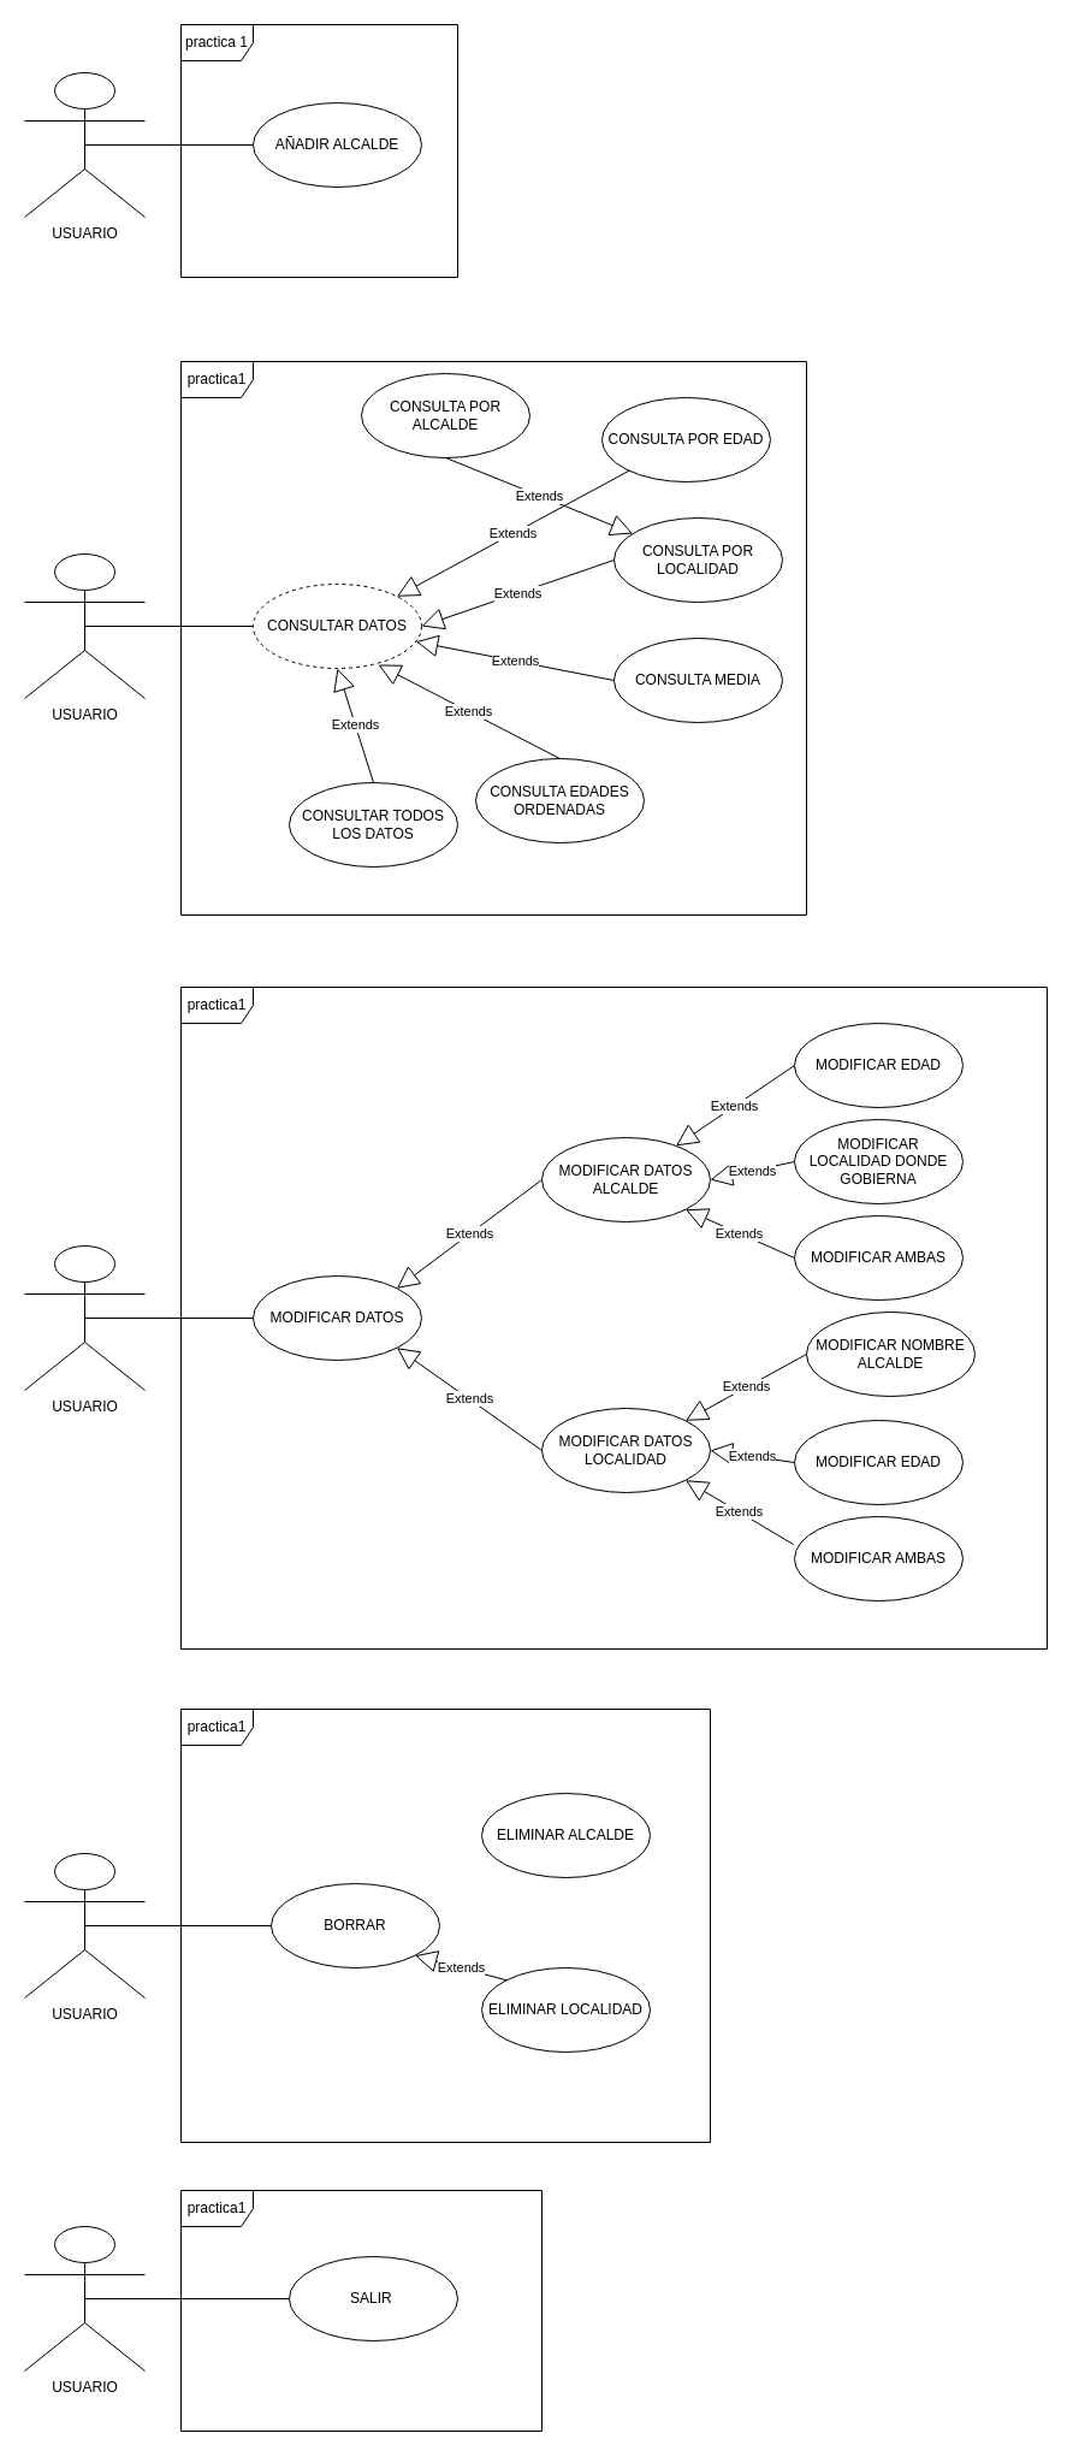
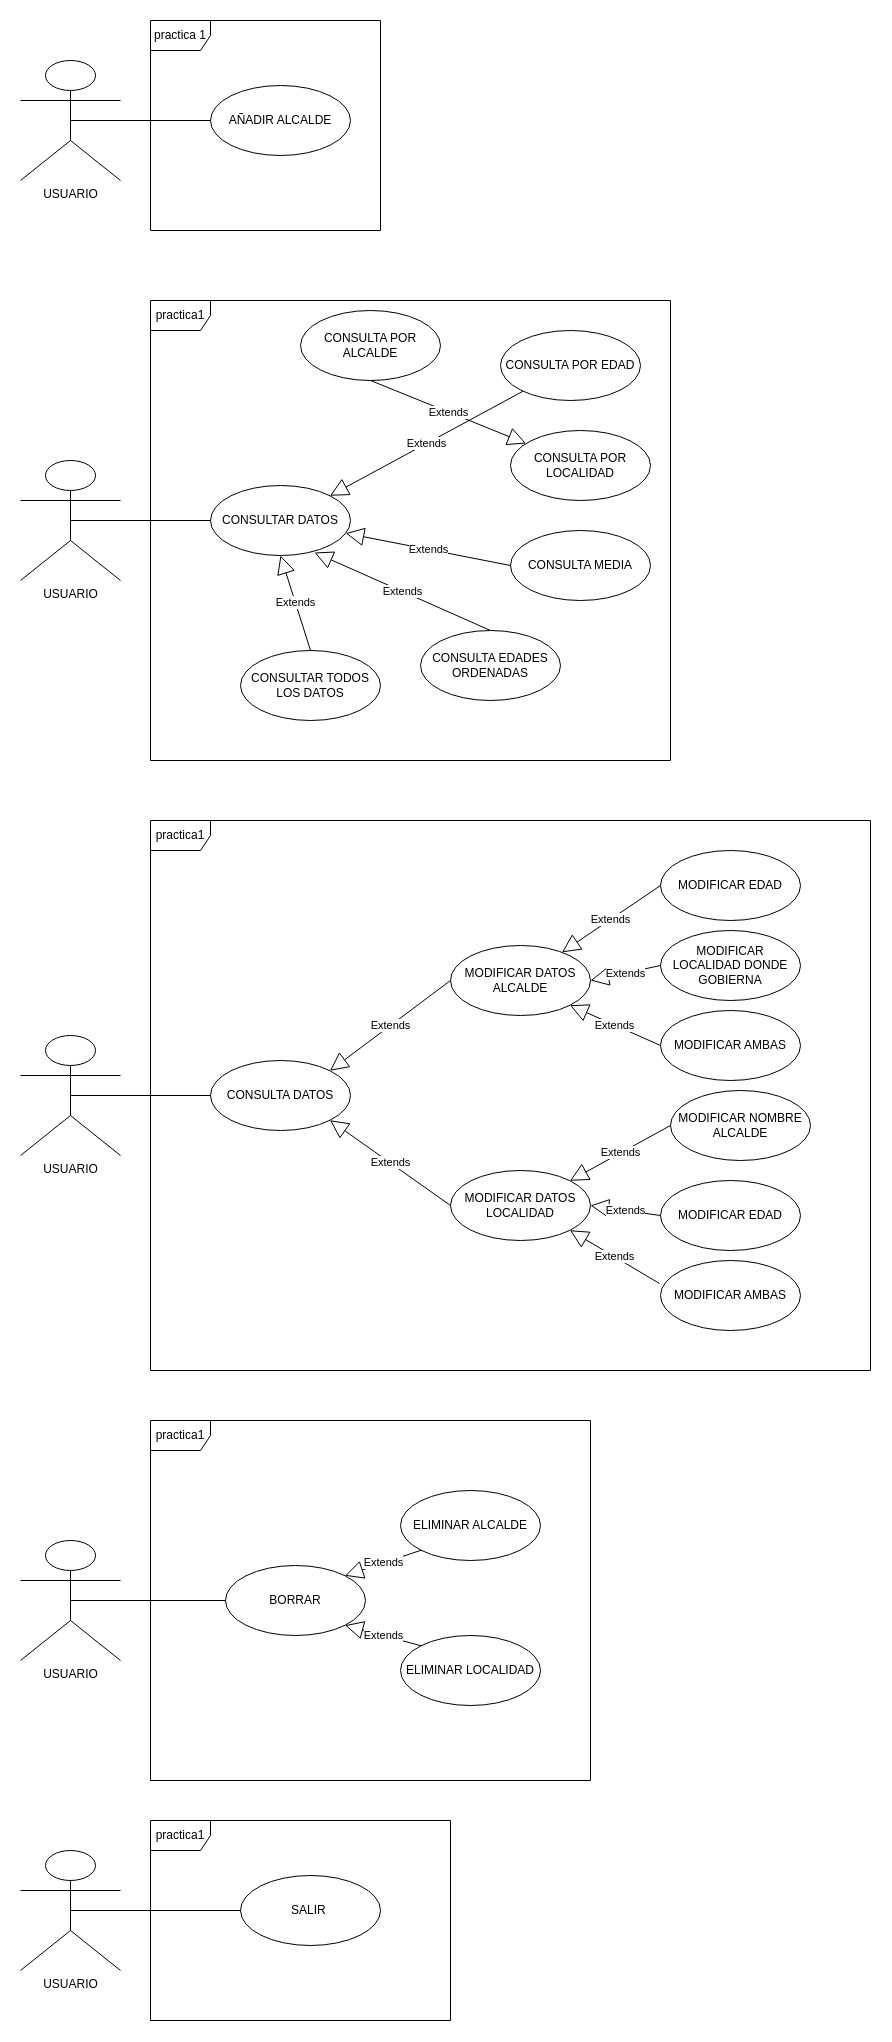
  <mxCell id="0" />
  <mxCell id="1" parent="0" />
  <mxCell id="2" value="USUARIO" style="shape=umlActor;verticalLabelPosition=bottom;verticalAlign=top;html=1;" parent="1" vertex="1"><mxGeometry x="20" y="60" width="100" height="120" as="geometry" /></mxCell>
  <mxCell id="3" value="AÑADIR ALCALDE" style="ellipse;whiteSpace=wrap;html=1;" parent="1" vertex="1"><mxGeometry x="210" y="85" width="140" height="70" as="geometry" /></mxCell>
  <mxCell id="4" value="practica 1" style="shape=umlFrame;whiteSpace=wrap;html=1;pointerEvents=0;" parent="1" vertex="1"><mxGeometry x="150" y="20" width="230" height="210" as="geometry" /></mxCell>
  <mxCell id="5" value="USUARIO" style="shape=umlActor;verticalLabelPosition=bottom;verticalAlign=top;html=1;" parent="1" vertex="1"><mxGeometry x="20" y="1540" width="100" height="120" as="geometry" /></mxCell>
  <mxCell id="6" value="USUARIO" style="shape=umlActor;verticalLabelPosition=bottom;verticalAlign=top;html=1;" parent="1" vertex="1"><mxGeometry x="20" y="460" width="100" height="120" as="geometry" /></mxCell>
  <mxCell id="7" value="USUARIO" style="shape=umlActor;verticalLabelPosition=bottom;verticalAlign=top;html=1;" parent="1" vertex="1"><mxGeometry x="20" y="1035" width="100" height="120" as="geometry" /></mxCell>
  <mxCell id="8" value="USUARIO" style="shape=umlActor;verticalLabelPosition=bottom;verticalAlign=top;html=1;" parent="1" vertex="1"><mxGeometry x="20" y="1850" width="100" height="120" as="geometry" /></mxCell>
  <mxCell id="9" value="practica1" style="shape=umlFrame;whiteSpace=wrap;html=1;pointerEvents=0;" parent="1" vertex="1"><mxGeometry x="150" y="820" width="720" height="550" as="geometry" /></mxCell>
  <mxCell id="10" value="practica1" style="shape=umlFrame;whiteSpace=wrap;html=1;pointerEvents=0;" parent="1" vertex="1"><mxGeometry x="150" y="1420" width="440" height="360" as="geometry" /></mxCell>
  <mxCell id="11" value="practica1" style="shape=umlFrame;whiteSpace=wrap;html=1;pointerEvents=0;" parent="1" vertex="1"><mxGeometry x="150" y="1820" width="300" height="200" as="geometry" /></mxCell>
  <mxCell id="12" value="practica1" style="shape=umlFrame;whiteSpace=wrap;html=1;pointerEvents=0;" parent="1" vertex="1"><mxGeometry x="150" y="300" width="520" height="460" as="geometry" /></mxCell>
- <mxCell id="13" value="CONSULTAR DATOS" style="ellipse;whiteSpace=wrap;html=1;dashed=1;" parent="1" vertex="1"><mxGeometry x="210" y="485" width="140" height="70" as="geometry" /></mxCell>
+ <mxCell id="13" value="CONSULTAR DATOS" style="ellipse;whiteSpace=wrap;html=1;" parent="1" vertex="1"><mxGeometry x="210" y="485" width="140" height="70" as="geometry" /></mxCell>
  <mxCell id="14" value="CONSULTA POR ALCALDE" style="ellipse;whiteSpace=wrap;html=1;" parent="1" vertex="1"><mxGeometry x="300" y="310" width="140" height="70" as="geometry" /></mxCell>
  <mxCell id="15" value="CONSULTA POR EDAD" style="ellipse;whiteSpace=wrap;html=1;" parent="1" vertex="1"><mxGeometry x="500" y="330" width="140" height="70" as="geometry" /></mxCell>
  <mxCell id="16" value="CONSULTA POR LOCALIDAD" style="ellipse;whiteSpace=wrap;html=1;" parent="1" vertex="1"><mxGeometry x="510" y="430" width="140" height="70" as="geometry" /></mxCell>
  <mxCell id="17" value="CONSULTAR TODOS LOS DATOS" style="ellipse;whiteSpace=wrap;html=1;" parent="1" vertex="1"><mxGeometry x="240" y="650" width="140" height="70" as="geometry" /></mxCell>
  <mxCell id="18" value="CONSULTA MEDIA" style="ellipse;whiteSpace=wrap;html=1;" parent="1" vertex="1"><mxGeometry x="510" y="530" width="140" height="70" as="geometry" /></mxCell>
- <mxCell id="19" value="CONSULTA EDADES ORDENADAS" style="ellipse;whiteSpace=wrap;html=1;" parent="1" vertex="1"><mxGeometry x="395" y="630" width="140" height="70" as="geometry" /></mxCell>
+ <mxCell id="19" value="CONSULTA EDADES ORDENADAS" style="ellipse;whiteSpace=wrap;html=1;" parent="1" vertex="1"><mxGeometry x="420" y="630" width="140" height="70" as="geometry" /></mxCell>
  <mxCell id="20" value="Extends" style="endArrow=block;endSize=16;endFill=0;html=1;rounded=0;entryX=0.5;entryY=1;entryDx=0;entryDy=0;exitX=0.5;exitY=0;exitDx=0;exitDy=0;" parent="1" source="17" target="13" edge="1"><mxGeometry width="160" relative="1" as="geometry"><mxPoint x="210" y="600" as="sourcePoint" /><mxPoint x="370" y="600" as="targetPoint" /></mxGeometry></mxCell>
  <mxCell id="21" value="Extends" style="endArrow=block;endSize=16;endFill=0;html=1;rounded=0;exitX=0;exitY=0.5;exitDx=0;exitDy=0;" parent="1" source="18" target="13" edge="1"><mxGeometry width="160" relative="1" as="geometry"><mxPoint x="360" y="630" as="sourcePoint" /><mxPoint x="340" y="545" as="targetPoint" /></mxGeometry></mxCell>
- <mxCell id="22" value="Extends" style="endArrow=block;endSize=16;endFill=0;html=1;rounded=0;entryX=1;entryY=0.5;entryDx=0;entryDy=0;exitX=0;exitY=0.5;exitDx=0;exitDy=0;" parent="1" source="16" target="13" edge="1"><mxGeometry width="160" relative="1" as="geometry"><mxPoint x="400" y="615" as="sourcePoint" /><mxPoint x="380" y="530" as="targetPoint" /></mxGeometry></mxCell>
  <mxCell id="23" value="Extends" style="endArrow=block;endSize=16;endFill=0;html=1;rounded=0;entryX=1;entryY=0;entryDx=0;entryDy=0;" parent="1" source="15" target="13" edge="1"><mxGeometry width="160" relative="1" as="geometry"><mxPoint x="410" y="530" as="sourcePoint" /><mxPoint x="390" y="445" as="targetPoint" /></mxGeometry></mxCell>
  <mxCell id="24" value="Extends" style="endArrow=block;endSize=16;endFill=0;html=1;rounded=0;exitX=0.5;exitY=1;exitDx=0;exitDy=0;" parent="1" source="14" target="16" edge="1"><mxGeometry width="160" relative="1" as="geometry"><mxPoint x="340" y="680" as="sourcePoint" /><mxPoint x="320" y="595" as="targetPoint" /></mxGeometry></mxCell>
  <mxCell id="25" value="Extends" style="endArrow=block;endSize=16;endFill=0;html=1;rounded=0;exitX=0.5;exitY=0;exitDx=0;exitDy=0;entryX=0.743;entryY=0.957;entryDx=0;entryDy=0;entryPerimeter=0;" parent="1" source="19" target="13" edge="1"><mxGeometry width="160" relative="1" as="geometry"><mxPoint x="500" y="575" as="sourcePoint" /><mxPoint x="300" y="550" as="targetPoint" /></mxGeometry></mxCell>
  <mxCell id="26" value="" style="endArrow=none;html=1;rounded=0;entryX=0.5;entryY=0.5;entryDx=0;entryDy=0;entryPerimeter=0;exitX=0;exitY=0.5;exitDx=0;exitDy=0;" parent="1" source="13" target="6" edge="1"><mxGeometry width="50" height="50" relative="1" as="geometry"><mxPoint x="270" y="530" as="sourcePoint" /><mxPoint x="320" y="480" as="targetPoint" /></mxGeometry></mxCell>
  <mxCell id="27" value="" style="endArrow=none;html=1;rounded=0;entryX=0;entryY=0.5;entryDx=0;entryDy=0;exitX=0.5;exitY=0.5;exitDx=0;exitDy=0;exitPerimeter=0;" parent="1" source="2" target="3" edge="1"><mxGeometry width="50" height="50" relative="1" as="geometry"><mxPoint x="270" y="430" as="sourcePoint" /><mxPoint x="320" y="380" as="targetPoint" /></mxGeometry></mxCell>
- <mxCell id="28" value="MODIFICAR DATOS" style="ellipse;whiteSpace=wrap;html=1;" parent="1" vertex="1"><mxGeometry x="210" y="1060" width="140" height="70" as="geometry" /></mxCell>
+ <mxCell id="28" value="CONSULTA DATOS" style="ellipse;whiteSpace=wrap;html=1;" parent="1" vertex="1"><mxGeometry x="210" y="1060" width="140" height="70" as="geometry" /></mxCell>
  <mxCell id="29" value="MODIFICAR DATOS ALCALDE" style="ellipse;whiteSpace=wrap;html=1;" parent="1" vertex="1"><mxGeometry x="450" y="945" width="140" height="70" as="geometry" /></mxCell>
  <mxCell id="30" value="MODIFICAR DATOS LOCALIDAD" style="ellipse;whiteSpace=wrap;html=1;" parent="1" vertex="1"><mxGeometry x="450" y="1170" width="140" height="70" as="geometry" /></mxCell>
  <mxCell id="31" value="Extends" style="endArrow=block;endSize=16;endFill=0;html=1;rounded=0;entryX=1;entryY=0;entryDx=0;entryDy=0;exitX=0;exitY=0.5;exitDx=0;exitDy=0;" parent="1" source="29" target="28" edge="1"><mxGeometry width="160" relative="1" as="geometry"><mxPoint x="320" y="660" as="sourcePoint" /><mxPoint x="290" y="565" as="targetPoint" /></mxGeometry></mxCell>
  <mxCell id="32" value="Extends" style="endArrow=block;endSize=16;endFill=0;html=1;rounded=0;entryX=1;entryY=1;entryDx=0;entryDy=0;exitX=0;exitY=0.5;exitDx=0;exitDy=0;" parent="1" source="30" target="28" edge="1"><mxGeometry width="160" relative="1" as="geometry"><mxPoint x="420" y="865" as="sourcePoint" /><mxPoint x="329" y="940" as="targetPoint" /></mxGeometry></mxCell>
  <mxCell id="33" value="MODIFICAR NOMBRE ALCALDE" style="ellipse;whiteSpace=wrap;html=1;" parent="1" vertex="1"><mxGeometry x="670" y="1090" width="140" height="70" as="geometry" /></mxCell>
  <mxCell id="34" value="MODIFICAR AMBAS" style="ellipse;whiteSpace=wrap;html=1;" parent="1" vertex="1"><mxGeometry x="660" y="1010" width="140" height="70" as="geometry" /></mxCell>
  <mxCell id="35" value="MODIFICAR LOCALIDAD DONDE GOBIERNA" style="ellipse;whiteSpace=wrap;html=1;" parent="1" vertex="1"><mxGeometry x="660" y="930" width="140" height="70" as="geometry" /></mxCell>
  <mxCell id="36" value="MODIFICAR EDAD" style="ellipse;whiteSpace=wrap;html=1;" parent="1" vertex="1"><mxGeometry x="660" y="850" width="140" height="70" as="geometry" /></mxCell>
  <mxCell id="37" value="MODIFICAR AMBAS" style="ellipse;whiteSpace=wrap;html=1;" parent="1" vertex="1"><mxGeometry x="660" y="1260" width="140" height="70" as="geometry" /></mxCell>
  <mxCell id="38" value="MODIFICAR EDAD" style="ellipse;whiteSpace=wrap;html=1;" parent="1" vertex="1"><mxGeometry x="660" y="1180" width="140" height="70" as="geometry" /></mxCell>
  <mxCell id="39" value="Extends" style="endArrow=block;endSize=16;endFill=0;html=1;rounded=0;entryX=1;entryY=0;entryDx=0;entryDy=0;exitX=0;exitY=0.5;exitDx=0;exitDy=0;" parent="1" source="33" target="30" edge="1"><mxGeometry width="160" relative="1" as="geometry"><mxPoint x="460" y="990" as="sourcePoint" /><mxPoint x="339" y="1080" as="targetPoint" /></mxGeometry></mxCell>
  <mxCell id="40" value="Extends" style="endArrow=block;endSize=16;endFill=0;html=1;rounded=0;entryX=1;entryY=1;entryDx=0;entryDy=0;exitX=0;exitY=0.5;exitDx=0;exitDy=0;" parent="1" source="34" target="29" edge="1"><mxGeometry width="160" relative="1" as="geometry"><mxPoint x="470" y="1000" as="sourcePoint" /><mxPoint x="349" y="1090" as="targetPoint" /></mxGeometry></mxCell>
  <mxCell id="41" value="Extends" style="endArrow=block;endSize=16;endFill=0;html=1;rounded=0;entryX=1;entryY=0.5;entryDx=0;entryDy=0;exitX=0;exitY=0.5;exitDx=0;exitDy=0;" parent="1" source="35" target="29" edge="1"><mxGeometry width="160" relative="1" as="geometry"><mxPoint x="480" y="1010" as="sourcePoint" /><mxPoint x="359" y="1100" as="targetPoint" /></mxGeometry></mxCell>
  <mxCell id="42" value="Extends" style="endArrow=block;endSize=16;endFill=0;html=1;rounded=0;exitX=0;exitY=0.5;exitDx=0;exitDy=0;" parent="1" source="36" target="29" edge="1"><mxGeometry width="160" relative="1" as="geometry"><mxPoint x="490" y="1020" as="sourcePoint" /><mxPoint x="369" y="1110" as="targetPoint" /></mxGeometry></mxCell>
  <mxCell id="43" value="" style="endArrow=none;html=1;rounded=0;entryX=0;entryY=0.5;entryDx=0;entryDy=0;exitX=0.5;exitY=0.5;exitDx=0;exitDy=0;exitPerimeter=0;" parent="1" source="7" target="28" edge="1"><mxGeometry width="50" height="50" relative="1" as="geometry"><mxPoint x="270" y="1130" as="sourcePoint" /><mxPoint x="320" y="1080" as="targetPoint" /></mxGeometry></mxCell>
  <mxCell id="44" value="Extends" style="endArrow=block;endSize=16;endFill=0;html=1;rounded=0;entryX=1;entryY=0.5;entryDx=0;entryDy=0;exitX=0;exitY=0.5;exitDx=0;exitDy=0;" parent="1" source="38" target="30" edge="1"><mxGeometry width="160" relative="1" as="geometry"><mxPoint x="670" y="1145" as="sourcePoint" /><mxPoint x="579" y="1190" as="targetPoint" /></mxGeometry></mxCell>
  <mxCell id="45" value="Extends" style="endArrow=block;endSize=16;endFill=0;html=1;rounded=0;exitX=-0.007;exitY=0.329;exitDx=0;exitDy=0;entryX=1;entryY=1;entryDx=0;entryDy=0;exitPerimeter=0;" parent="1" source="37" target="30" edge="1"><mxGeometry width="160" relative="1" as="geometry"><mxPoint x="680" y="1155" as="sourcePoint" /><mxPoint x="589" y="1200" as="targetPoint" /></mxGeometry></mxCell>
  <mxCell id="46" value="BORRAR" style="ellipse;whiteSpace=wrap;html=1;" parent="1" vertex="1"><mxGeometry x="225" y="1565" width="140" height="70" as="geometry" /></mxCell>
  <mxCell id="47" value="ELIMINAR LOCALIDAD" style="ellipse;whiteSpace=wrap;html=1;" parent="1" vertex="1"><mxGeometry x="400" y="1635" width="140" height="70" as="geometry" /></mxCell>
  <mxCell id="48" value="ELIMINAR ALCALDE" style="ellipse;whiteSpace=wrap;html=1;" parent="1" vertex="1"><mxGeometry x="400" y="1490" width="140" height="70" as="geometry" /></mxCell>
  <mxCell id="49" value="" style="endArrow=none;html=1;rounded=0;entryX=0.5;entryY=0.5;entryDx=0;entryDy=0;entryPerimeter=0;exitX=0;exitY=0.5;exitDx=0;exitDy=0;" parent="1" source="46" target="5" edge="1"><mxGeometry width="50" height="50" relative="1" as="geometry"><mxPoint x="690" y="1690" as="sourcePoint" /><mxPoint x="740" y="1640" as="targetPoint" /></mxGeometry></mxCell>
+ <mxCell id="50" value="Extends" style="endArrow=block;endSize=16;endFill=0;html=1;rounded=0;exitX=0;exitY=1;exitDx=0;exitDy=0;entryX=1;entryY=0;entryDx=0;entryDy=0;" parent="1" source="48" target="46" edge="1"><mxGeometry width="160" relative="1" as="geometry"><mxPoint x="710" y="1590" as="sourcePoint" /><mxPoint x="870" y="1590" as="targetPoint" /></mxGeometry></mxCell>
  <mxCell id="51" value="Extends" style="endArrow=block;endSize=16;endFill=0;html=1;rounded=0;exitX=0;exitY=0;exitDx=0;exitDy=0;entryX=1;entryY=1;entryDx=0;entryDy=0;" parent="1" source="47" target="46" edge="1"><mxGeometry width="160" relative="1" as="geometry"><mxPoint x="431" y="1560" as="sourcePoint" /><mxPoint x="354" y="1585" as="targetPoint" /></mxGeometry></mxCell>
  <mxCell id="52" value="SALIR&amp;nbsp;" style="ellipse;whiteSpace=wrap;html=1;" parent="1" vertex="1"><mxGeometry x="240" y="1875" width="140" height="70" as="geometry" /></mxCell>
  <mxCell id="53" value="" style="endArrow=none;html=1;rounded=0;entryX=0;entryY=0.5;entryDx=0;entryDy=0;exitX=0.5;exitY=0.5;exitDx=0;exitDy=0;exitPerimeter=0;" parent="1" source="8" target="52" edge="1"><mxGeometry width="50" height="50" relative="1" as="geometry"><mxPoint x="110" y="1960" as="sourcePoint" /><mxPoint x="160" y="1910" as="targetPoint" /></mxGeometry></mxCell>
